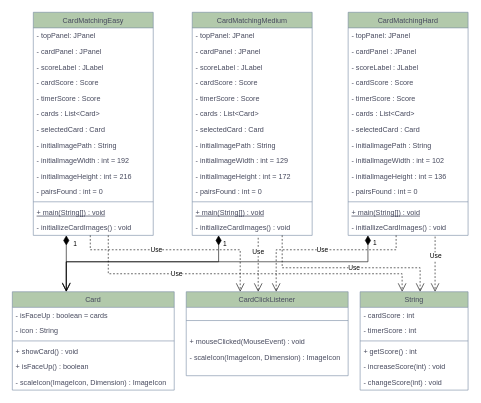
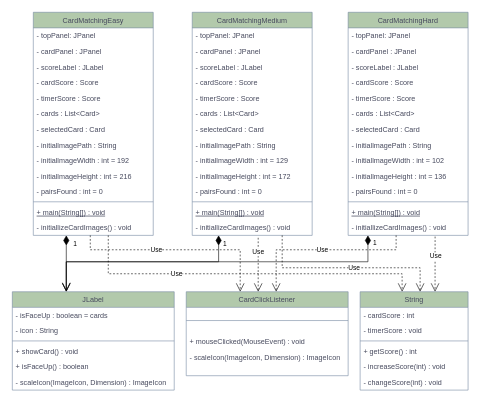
  <mxCell id="0" />
  <mxCell id="1" parent="0" />
  <mxCell id="2" value="CardMatchingEasy" style="swimlane;fontStyle=0;align=center;verticalAlign=top;childLayout=stackLayout;horizontal=1;startSize=26;horizontalStack=0;resizeParent=1;resizeLast=0;collapsible=1;marginBottom=0;rounded=0;shadow=0;strokeWidth=1;labelBackgroundColor=none;fillColor=#B2C9AB;strokeColor=#788AA3;fontColor=#46495D;" parent="1" vertex="1"><mxGeometry x="55" y="20" width="200" height="372" as="geometry"><mxRectangle x="230" y="140" width="160" height="26" as="alternateBounds" /></mxGeometry></mxCell>
  <mxCell id="3" value="- topPanel: JPanel&#10;" style="text;align=left;verticalAlign=top;spacingLeft=4;spacingRight=4;overflow=hidden;rotatable=0;points=[[0,0.5],[1,0.5]];portConstraint=eastwest;labelBackgroundColor=none;fontColor=#46495D;" parent="2" vertex="1"><mxGeometry y="26" width="200" height="26" as="geometry" /></mxCell>
  <mxCell id="4" value="- cardPanel : JPanel" style="text;align=left;verticalAlign=top;spacingLeft=4;spacingRight=4;overflow=hidden;rotatable=0;points=[[0,0.5],[1,0.5]];portConstraint=eastwest;rounded=0;shadow=0;html=0;labelBackgroundColor=none;fontColor=#46495D;" parent="2" vertex="1"><mxGeometry y="52" width="200" height="26" as="geometry" /></mxCell>
  <mxCell id="5" value="- scoreLabel : JLabel" style="text;align=left;verticalAlign=top;spacingLeft=4;spacingRight=4;overflow=hidden;rotatable=0;points=[[0,0.5],[1,0.5]];portConstraint=eastwest;rounded=0;shadow=0;html=0;labelBackgroundColor=none;fontColor=#46495D;" parent="2" vertex="1"><mxGeometry y="78" width="200" height="26" as="geometry" /></mxCell>
  <mxCell id="6" value="- cardScore : Score" style="text;align=left;verticalAlign=top;spacingLeft=4;spacingRight=4;overflow=hidden;rotatable=0;points=[[0,0.5],[1,0.5]];portConstraint=eastwest;rounded=0;shadow=0;html=0;labelBackgroundColor=none;fontColor=#46495D;" parent="2" vertex="1"><mxGeometry y="104" width="200" height="26" as="geometry" /></mxCell>
  <mxCell id="7" value="- timerScore : Score" style="text;align=left;verticalAlign=top;spacingLeft=4;spacingRight=4;overflow=hidden;rotatable=0;points=[[0,0.5],[1,0.5]];portConstraint=eastwest;rounded=0;shadow=0;html=0;labelBackgroundColor=none;fontColor=#46495D;" vertex="1" parent="2"><mxGeometry y="130" width="200" height="26" as="geometry" /></mxCell>
  <mxCell id="8" value="- cards : List&lt;Card&gt;" style="text;align=left;verticalAlign=top;spacingLeft=4;spacingRight=4;overflow=hidden;rotatable=0;points=[[0,0.5],[1,0.5]];portConstraint=eastwest;rounded=0;shadow=0;html=0;labelBackgroundColor=none;fontColor=#46495D;" parent="2" vertex="1"><mxGeometry y="156" width="200" height="26" as="geometry" /></mxCell>
  <mxCell id="9" value="- selectedCard : Card" style="text;align=left;verticalAlign=top;spacingLeft=4;spacingRight=4;overflow=hidden;rotatable=0;points=[[0,0.5],[1,0.5]];portConstraint=eastwest;rounded=0;shadow=0;html=0;labelBackgroundColor=none;fontColor=#46495D;" parent="2" vertex="1"><mxGeometry y="182" width="200" height="26" as="geometry" /></mxCell>
  <mxCell id="10" value="- initiallmagePath : String" style="text;align=left;verticalAlign=top;spacingLeft=4;spacingRight=4;overflow=hidden;rotatable=0;points=[[0,0.5],[1,0.5]];portConstraint=eastwest;rounded=0;shadow=0;html=0;labelBackgroundColor=none;fontColor=#46495D;" parent="2" vertex="1"><mxGeometry y="208" width="200" height="26" as="geometry" /></mxCell>
  <mxCell id="11" value="- initiallmageWidth : int = 192" style="text;align=left;verticalAlign=top;spacingLeft=4;spacingRight=4;overflow=hidden;rotatable=0;points=[[0,0.5],[1,0.5]];portConstraint=eastwest;rounded=0;shadow=0;html=0;labelBackgroundColor=none;fontColor=#46495D;" parent="2" vertex="1"><mxGeometry y="234" width="200" height="26" as="geometry" /></mxCell>
  <mxCell id="12" value="- initiallmageHeight : int = 216" style="text;align=left;verticalAlign=top;spacingLeft=4;spacingRight=4;overflow=hidden;rotatable=0;points=[[0,0.5],[1,0.5]];portConstraint=eastwest;rounded=0;shadow=0;html=0;labelBackgroundColor=none;fontColor=#46495D;" parent="2" vertex="1"><mxGeometry y="260" width="200" height="26" as="geometry" /></mxCell>
  <mxCell id="13" value="- pairsFound : int = 0" style="text;align=left;verticalAlign=top;spacingLeft=4;spacingRight=4;overflow=hidden;rotatable=0;points=[[0,0.5],[1,0.5]];portConstraint=eastwest;rounded=0;shadow=0;html=0;labelBackgroundColor=none;fontColor=#46495D;" vertex="1" parent="2"><mxGeometry y="286" width="200" height="26" as="geometry" /></mxCell>
  <mxCell id="14" value="" style="line;html=1;strokeWidth=1;align=left;verticalAlign=middle;spacingTop=-1;spacingLeft=3;spacingRight=3;rotatable=0;labelPosition=right;points=[];portConstraint=eastwest;labelBackgroundColor=none;fillColor=#B2C9AB;strokeColor=#788AA3;fontColor=#46495D;" parent="2" vertex="1"><mxGeometry y="312" width="200" height="8" as="geometry" /></mxCell>
  <mxCell id="15" value="+ main(String[]) : void" style="text;align=left;verticalAlign=top;spacingLeft=4;spacingRight=4;overflow=hidden;rotatable=0;points=[[0,0.5],[1,0.5]];portConstraint=eastwest;rounded=0;shadow=0;html=0;labelBackgroundColor=none;fontColor=#46495D;fontStyle=4" parent="2" vertex="1"><mxGeometry y="320" width="200" height="26" as="geometry" /></mxCell>
  <mxCell id="16" value="- initiallizeCardImages() : void" style="text;align=left;verticalAlign=top;spacingLeft=4;spacingRight=4;overflow=hidden;rotatable=0;points=[[0,0.5],[1,0.5]];portConstraint=eastwest;labelBackgroundColor=none;fontColor=#46495D;" parent="2" vertex="1"><mxGeometry y="346" width="200" height="26" as="geometry" /></mxCell>
- <mxCell id="17" value="Card" style="swimlane;fontStyle=0;align=center;verticalAlign=top;childLayout=stackLayout;horizontal=1;startSize=26;horizontalStack=0;resizeParent=1;resizeLast=0;collapsible=1;marginBottom=0;rounded=0;shadow=0;strokeWidth=1;labelBackgroundColor=none;fillColor=#B2C9AB;strokeColor=#788AA3;fontColor=#46495D;" parent="1" vertex="1"><mxGeometry x="20" y="486" width="270" height="164" as="geometry"><mxRectangle x="130" y="380" width="160" height="26" as="alternateBounds" /></mxGeometry></mxCell>
+ <mxCell id="17" value="JLabel" style="swimlane;fontStyle=0;align=center;verticalAlign=top;childLayout=stackLayout;horizontal=1;startSize=26;horizontalStack=0;resizeParent=1;resizeLast=0;collapsible=1;marginBottom=0;rounded=0;shadow=0;strokeWidth=1;labelBackgroundColor=none;fillColor=#B2C9AB;strokeColor=#788AA3;fontColor=#46495D;" parent="1" vertex="1"><mxGeometry x="20" y="486" width="270" height="164" as="geometry"><mxRectangle x="130" y="380" width="160" height="26" as="alternateBounds" /></mxGeometry></mxCell>
  <mxCell id="18" value="- isFaceUp : boolean = cards" style="text;align=left;verticalAlign=top;spacingLeft=4;spacingRight=4;overflow=hidden;rotatable=0;points=[[0,0.5],[1,0.5]];portConstraint=eastwest;labelBackgroundColor=none;fontColor=#46495D;" parent="17" vertex="1"><mxGeometry y="26" width="270" height="26" as="geometry" /></mxCell>
  <mxCell id="19" value="- icon : String" style="text;align=left;verticalAlign=top;spacingLeft=4;spacingRight=4;overflow=hidden;rotatable=0;points=[[0,0.5],[1,0.5]];portConstraint=eastwest;rounded=0;shadow=0;html=0;labelBackgroundColor=none;fontColor=#46495D;" parent="17" vertex="1"><mxGeometry y="52" width="270" height="26" as="geometry" /></mxCell>
  <mxCell id="20" value="" style="line;html=1;strokeWidth=1;align=left;verticalAlign=middle;spacingTop=-1;spacingLeft=3;spacingRight=3;rotatable=0;labelPosition=right;points=[];portConstraint=eastwest;labelBackgroundColor=none;fillColor=#B2C9AB;strokeColor=#788AA3;fontColor=#46495D;" parent="17" vertex="1"><mxGeometry y="78" width="270" height="8" as="geometry" /></mxCell>
  <mxCell id="21" value="+ showCard() : void" style="text;align=left;verticalAlign=top;spacingLeft=4;spacingRight=4;overflow=hidden;rotatable=0;points=[[0,0.5],[1,0.5]];portConstraint=eastwest;labelBackgroundColor=none;fontColor=#46495D;" vertex="1" parent="17"><mxGeometry y="86" width="270" height="26" as="geometry" /></mxCell>
  <mxCell id="22" value="+ isFaceUp() : boolean" style="text;align=left;verticalAlign=top;spacingLeft=4;spacingRight=4;overflow=hidden;rotatable=0;points=[[0,0.5],[1,0.5]];portConstraint=eastwest;labelBackgroundColor=none;fontColor=#46495D;" parent="17" vertex="1"><mxGeometry y="112" width="270" height="26" as="geometry" /></mxCell>
  <mxCell id="23" value="- scaleIcon(ImageIcon, Dimension) : ImageIcon" style="text;align=left;verticalAlign=top;spacingLeft=4;spacingRight=4;overflow=hidden;rotatable=0;points=[[0,0.5],[1,0.5]];portConstraint=eastwest;fontStyle=0;labelBackgroundColor=none;fontColor=#46495D;" parent="17" vertex="1"><mxGeometry y="138" width="270" height="26" as="geometry" /></mxCell>
  <mxCell id="24" value="CardClickListener" style="swimlane;fontStyle=0;align=center;verticalAlign=top;childLayout=stackLayout;horizontal=1;startSize=26;horizontalStack=0;resizeParent=1;resizeLast=0;collapsible=1;marginBottom=0;rounded=0;shadow=0;strokeWidth=1;labelBackgroundColor=none;fillColor=#B2C9AB;strokeColor=#788AA3;fontColor=#46495D;" parent="1" vertex="1"><mxGeometry x="310" y="486" width="270" height="140" as="geometry"><mxRectangle x="340" y="380" width="170" height="26" as="alternateBounds" /></mxGeometry></mxCell>
  <mxCell id="25" value="" style="line;html=1;strokeWidth=1;align=left;verticalAlign=middle;spacingTop=-1;spacingLeft=3;spacingRight=3;rotatable=0;labelPosition=right;points=[];portConstraint=eastwest;labelBackgroundColor=none;fillColor=none;strokeColor=#788AA3;fontColor=#46495D;" parent="24" vertex="1"><mxGeometry y="26" width="270" height="44" as="geometry" /></mxCell>
  <mxCell id="26" value="+ mouseClicked(MouseEvent) : void" style="text;align=left;verticalAlign=top;spacingLeft=4;spacingRight=4;overflow=hidden;rotatable=0;points=[[0,0.5],[1,0.5]];portConstraint=eastwest;labelBackgroundColor=none;fontColor=#46495D;" vertex="1" parent="24"><mxGeometry y="70" width="270" height="26" as="geometry" /></mxCell>
  <mxCell id="27" value="- scaleIcon(ImageIcon, Dimension) : ImageIcon" style="text;align=left;verticalAlign=top;spacingLeft=4;spacingRight=4;overflow=hidden;rotatable=0;points=[[0,0.5],[1,0.5]];portConstraint=eastwest;labelBackgroundColor=none;fontColor=#46495D;" parent="24" vertex="1"><mxGeometry y="96" width="270" height="26" as="geometry" /></mxCell>
  <mxCell id="28" value="String" style="swimlane;fontStyle=0;align=center;verticalAlign=top;childLayout=stackLayout;horizontal=1;startSize=26;horizontalStack=0;resizeParent=1;resizeLast=0;collapsible=1;marginBottom=0;rounded=0;shadow=0;strokeWidth=1;labelBackgroundColor=none;fillColor=#B2C9AB;strokeColor=#788AA3;fontColor=#46495D;" vertex="1" parent="1"><mxGeometry x="600" y="486" width="180" height="164" as="geometry"><mxRectangle x="130" y="380" width="160" height="26" as="alternateBounds" /></mxGeometry></mxCell>
  <mxCell id="29" value="- cardScore : int" style="text;align=left;verticalAlign=top;spacingLeft=4;spacingRight=4;overflow=hidden;rotatable=0;points=[[0,0.5],[1,0.5]];portConstraint=eastwest;labelBackgroundColor=none;fontColor=#46495D;" vertex="1" parent="28"><mxGeometry y="26" width="180" height="26" as="geometry" /></mxCell>
- <mxCell id="30" value="- timerScore : int" style="text;align=left;verticalAlign=top;spacingLeft=4;spacingRight=4;overflow=hidden;rotatable=0;points=[[0,0.5],[1,0.5]];portConstraint=eastwest;labelBackgroundColor=none;fontColor=#46495D;" vertex="1" parent="28"><mxGeometry y="52" width="180" height="26" as="geometry" /></mxCell>
+ <mxCell id="30" value="- timerScore : void" style="text;align=left;verticalAlign=top;spacingLeft=4;spacingRight=4;overflow=hidden;rotatable=0;points=[[0,0.5],[1,0.5]];portConstraint=eastwest;labelBackgroundColor=none;fontColor=#46495D;" vertex="1" parent="28"><mxGeometry y="52" width="180" height="26" as="geometry" /></mxCell>
  <mxCell id="31" value="" style="line;html=1;strokeWidth=1;align=left;verticalAlign=middle;spacingTop=-1;spacingLeft=3;spacingRight=3;rotatable=0;labelPosition=right;points=[];portConstraint=eastwest;labelBackgroundColor=none;fillColor=#B2C9AB;strokeColor=#788AA3;fontColor=#46495D;" vertex="1" parent="28"><mxGeometry y="78" width="180" height="8" as="geometry" /></mxCell>
  <mxCell id="32" value="+ getScore() : int" style="text;align=left;verticalAlign=top;spacingLeft=4;spacingRight=4;overflow=hidden;rotatable=0;points=[[0,0.5],[1,0.5]];portConstraint=eastwest;fontStyle=0;labelBackgroundColor=none;fontColor=#46495D;" vertex="1" parent="28"><mxGeometry y="86" width="180" height="26" as="geometry" /></mxCell>
  <mxCell id="33" value="- increaseScore(int) : void&#10;" style="text;align=left;verticalAlign=top;spacingLeft=4;spacingRight=4;overflow=hidden;rotatable=0;points=[[0,0.5],[1,0.5]];portConstraint=eastwest;labelBackgroundColor=none;fontColor=#46495D;" vertex="1" parent="28"><mxGeometry y="112" width="180" height="26" as="geometry" /></mxCell>
  <mxCell id="34" value="- changeScore(int) : void&#10;" style="text;align=left;verticalAlign=top;spacingLeft=4;spacingRight=4;overflow=hidden;rotatable=0;points=[[0,0.5],[1,0.5]];portConstraint=eastwest;labelBackgroundColor=none;fontColor=#46495D;" vertex="1" parent="28"><mxGeometry y="138" width="180" height="26" as="geometry" /></mxCell>
  <mxCell id="35" value="CardMatchingMedium" style="swimlane;fontStyle=0;align=center;verticalAlign=top;childLayout=stackLayout;horizontal=1;startSize=26;horizontalStack=0;resizeParent=1;resizeLast=0;collapsible=1;marginBottom=0;rounded=0;shadow=0;strokeWidth=1;labelBackgroundColor=none;fillColor=#B2C9AB;strokeColor=#788AA3;fontColor=#46495D;" vertex="1" parent="1"><mxGeometry x="320" y="20" width="200" height="372" as="geometry"><mxRectangle x="230" y="140" width="160" height="26" as="alternateBounds" /></mxGeometry></mxCell>
  <mxCell id="36" value="- topPanel: JPanel&#10;" style="text;align=left;verticalAlign=top;spacingLeft=4;spacingRight=4;overflow=hidden;rotatable=0;points=[[0,0.5],[1,0.5]];portConstraint=eastwest;labelBackgroundColor=none;fontColor=#46495D;" vertex="1" parent="35"><mxGeometry y="26" width="200" height="26" as="geometry" /></mxCell>
  <mxCell id="37" value="- cardPanel : JPanel" style="text;align=left;verticalAlign=top;spacingLeft=4;spacingRight=4;overflow=hidden;rotatable=0;points=[[0,0.5],[1,0.5]];portConstraint=eastwest;rounded=0;shadow=0;html=0;labelBackgroundColor=none;fontColor=#46495D;" vertex="1" parent="35"><mxGeometry y="52" width="200" height="26" as="geometry" /></mxCell>
  <mxCell id="38" value="- scoreLabel : JLabel" style="text;align=left;verticalAlign=top;spacingLeft=4;spacingRight=4;overflow=hidden;rotatable=0;points=[[0,0.5],[1,0.5]];portConstraint=eastwest;rounded=0;shadow=0;html=0;labelBackgroundColor=none;fontColor=#46495D;" vertex="1" parent="35"><mxGeometry y="78" width="200" height="26" as="geometry" /></mxCell>
  <mxCell id="39" value="- cardScore : Score" style="text;align=left;verticalAlign=top;spacingLeft=4;spacingRight=4;overflow=hidden;rotatable=0;points=[[0,0.5],[1,0.5]];portConstraint=eastwest;rounded=0;shadow=0;html=0;labelBackgroundColor=none;fontColor=#46495D;" vertex="1" parent="35"><mxGeometry y="104" width="200" height="26" as="geometry" /></mxCell>
  <mxCell id="40" value="- timerScore : Score" style="text;align=left;verticalAlign=top;spacingLeft=4;spacingRight=4;overflow=hidden;rotatable=0;points=[[0,0.5],[1,0.5]];portConstraint=eastwest;rounded=0;shadow=0;html=0;labelBackgroundColor=none;fontColor=#46495D;" vertex="1" parent="35"><mxGeometry y="130" width="200" height="26" as="geometry" /></mxCell>
  <mxCell id="41" value="- cards : List&lt;Card&gt;" style="text;align=left;verticalAlign=top;spacingLeft=4;spacingRight=4;overflow=hidden;rotatable=0;points=[[0,0.5],[1,0.5]];portConstraint=eastwest;rounded=0;shadow=0;html=0;labelBackgroundColor=none;fontColor=#46495D;" vertex="1" parent="35"><mxGeometry y="156" width="200" height="26" as="geometry" /></mxCell>
  <mxCell id="42" value="- selectedCard : Card" style="text;align=left;verticalAlign=top;spacingLeft=4;spacingRight=4;overflow=hidden;rotatable=0;points=[[0,0.5],[1,0.5]];portConstraint=eastwest;rounded=0;shadow=0;html=0;labelBackgroundColor=none;fontColor=#46495D;" vertex="1" parent="35"><mxGeometry y="182" width="200" height="26" as="geometry" /></mxCell>
  <mxCell id="43" value="- initiallmagePath : String" style="text;align=left;verticalAlign=top;spacingLeft=4;spacingRight=4;overflow=hidden;rotatable=0;points=[[0,0.5],[1,0.5]];portConstraint=eastwest;rounded=0;shadow=0;html=0;labelBackgroundColor=none;fontColor=#46495D;" vertex="1" parent="35"><mxGeometry y="208" width="200" height="26" as="geometry" /></mxCell>
  <mxCell id="44" value="- initiallmageWidth : int = 129" style="text;align=left;verticalAlign=top;spacingLeft=4;spacingRight=4;overflow=hidden;rotatable=0;points=[[0,0.5],[1,0.5]];portConstraint=eastwest;rounded=0;shadow=0;html=0;labelBackgroundColor=none;fontColor=#46495D;" vertex="1" parent="35"><mxGeometry y="234" width="200" height="26" as="geometry" /></mxCell>
  <mxCell id="45" value="- initiallmageHeight : int = 172" style="text;align=left;verticalAlign=top;spacingLeft=4;spacingRight=4;overflow=hidden;rotatable=0;points=[[0,0.5],[1,0.5]];portConstraint=eastwest;rounded=0;shadow=0;html=0;labelBackgroundColor=none;fontColor=#46495D;" vertex="1" parent="35"><mxGeometry y="260" width="200" height="26" as="geometry" /></mxCell>
  <mxCell id="46" value="- pairsFound : int = 0" style="text;align=left;verticalAlign=top;spacingLeft=4;spacingRight=4;overflow=hidden;rotatable=0;points=[[0,0.5],[1,0.5]];portConstraint=eastwest;rounded=0;shadow=0;html=0;labelBackgroundColor=none;fontColor=#46495D;" vertex="1" parent="35"><mxGeometry y="286" width="200" height="26" as="geometry" /></mxCell>
  <mxCell id="47" value="" style="line;html=1;strokeWidth=1;align=left;verticalAlign=middle;spacingTop=-1;spacingLeft=3;spacingRight=3;rotatable=0;labelPosition=right;points=[];portConstraint=eastwest;labelBackgroundColor=none;fillColor=#B2C9AB;strokeColor=#788AA3;fontColor=#46495D;" vertex="1" parent="35"><mxGeometry y="312" width="200" height="8" as="geometry" /></mxCell>
  <mxCell id="48" value="+ main(String[]) : void" style="text;align=left;verticalAlign=top;spacingLeft=4;spacingRight=4;overflow=hidden;rotatable=0;points=[[0,0.5],[1,0.5]];portConstraint=eastwest;rounded=0;shadow=0;html=0;labelBackgroundColor=none;fontColor=#46495D;fontStyle=4" vertex="1" parent="35"><mxGeometry y="320" width="200" height="26" as="geometry" /></mxCell>
  <mxCell id="49" value="- initiallizeCardImages() : void" style="text;align=left;verticalAlign=top;spacingLeft=4;spacingRight=4;overflow=hidden;rotatable=0;points=[[0,0.5],[1,0.5]];portConstraint=eastwest;labelBackgroundColor=none;fontColor=#46495D;" vertex="1" parent="35"><mxGeometry y="346" width="200" height="26" as="geometry" /></mxCell>
  <mxCell id="50" value="CardMatchingHard" style="swimlane;fontStyle=0;align=center;verticalAlign=top;childLayout=stackLayout;horizontal=1;startSize=26;horizontalStack=0;resizeParent=1;resizeLast=0;collapsible=1;marginBottom=0;rounded=0;shadow=0;strokeWidth=1;labelBackgroundColor=none;fillColor=#B2C9AB;strokeColor=#788AA3;fontColor=#46495D;" vertex="1" parent="1"><mxGeometry x="580" y="20" width="200" height="372" as="geometry"><mxRectangle x="230" y="140" width="160" height="26" as="alternateBounds" /></mxGeometry></mxCell>
  <mxCell id="51" value="- topPanel: JPanel&#10;" style="text;align=left;verticalAlign=top;spacingLeft=4;spacingRight=4;overflow=hidden;rotatable=0;points=[[0,0.5],[1,0.5]];portConstraint=eastwest;labelBackgroundColor=none;fontColor=#46495D;" vertex="1" parent="50"><mxGeometry y="26" width="200" height="26" as="geometry" /></mxCell>
  <mxCell id="52" value="- cardPanel : JPanel" style="text;align=left;verticalAlign=top;spacingLeft=4;spacingRight=4;overflow=hidden;rotatable=0;points=[[0,0.5],[1,0.5]];portConstraint=eastwest;rounded=0;shadow=0;html=0;labelBackgroundColor=none;fontColor=#46495D;" vertex="1" parent="50"><mxGeometry y="52" width="200" height="26" as="geometry" /></mxCell>
  <mxCell id="53" value="- scoreLabel : JLabel" style="text;align=left;verticalAlign=top;spacingLeft=4;spacingRight=4;overflow=hidden;rotatable=0;points=[[0,0.5],[1,0.5]];portConstraint=eastwest;rounded=0;shadow=0;html=0;labelBackgroundColor=none;fontColor=#46495D;" vertex="1" parent="50"><mxGeometry y="78" width="200" height="26" as="geometry" /></mxCell>
  <mxCell id="54" value="- cardScore : Score" style="text;align=left;verticalAlign=top;spacingLeft=4;spacingRight=4;overflow=hidden;rotatable=0;points=[[0,0.5],[1,0.5]];portConstraint=eastwest;rounded=0;shadow=0;html=0;labelBackgroundColor=none;fontColor=#46495D;" vertex="1" parent="50"><mxGeometry y="104" width="200" height="26" as="geometry" /></mxCell>
  <mxCell id="55" value="- timerScore : Score" style="text;align=left;verticalAlign=top;spacingLeft=4;spacingRight=4;overflow=hidden;rotatable=0;points=[[0,0.5],[1,0.5]];portConstraint=eastwest;rounded=0;shadow=0;html=0;labelBackgroundColor=none;fontColor=#46495D;" vertex="1" parent="50"><mxGeometry y="130" width="200" height="26" as="geometry" /></mxCell>
  <mxCell id="56" value="- cards : List&lt;Card&gt;" style="text;align=left;verticalAlign=top;spacingLeft=4;spacingRight=4;overflow=hidden;rotatable=0;points=[[0,0.5],[1,0.5]];portConstraint=eastwest;rounded=0;shadow=0;html=0;labelBackgroundColor=none;fontColor=#46495D;" vertex="1" parent="50"><mxGeometry y="156" width="200" height="26" as="geometry" /></mxCell>
  <mxCell id="57" value="- selectedCard : Card" style="text;align=left;verticalAlign=top;spacingLeft=4;spacingRight=4;overflow=hidden;rotatable=0;points=[[0,0.5],[1,0.5]];portConstraint=eastwest;rounded=0;shadow=0;html=0;labelBackgroundColor=none;fontColor=#46495D;" vertex="1" parent="50"><mxGeometry y="182" width="200" height="26" as="geometry" /></mxCell>
  <mxCell id="58" value="- initiallmagePath : String" style="text;align=left;verticalAlign=top;spacingLeft=4;spacingRight=4;overflow=hidden;rotatable=0;points=[[0,0.5],[1,0.5]];portConstraint=eastwest;rounded=0;shadow=0;html=0;labelBackgroundColor=none;fontColor=#46495D;" vertex="1" parent="50"><mxGeometry y="208" width="200" height="26" as="geometry" /></mxCell>
  <mxCell id="59" value="- initiallmageWidth : int = 102" style="text;align=left;verticalAlign=top;spacingLeft=4;spacingRight=4;overflow=hidden;rotatable=0;points=[[0,0.5],[1,0.5]];portConstraint=eastwest;rounded=0;shadow=0;html=0;labelBackgroundColor=none;fontColor=#46495D;" vertex="1" parent="50"><mxGeometry y="234" width="200" height="26" as="geometry" /></mxCell>
  <mxCell id="60" value="- initiallmageHeight : int = 136" style="text;align=left;verticalAlign=top;spacingLeft=4;spacingRight=4;overflow=hidden;rotatable=0;points=[[0,0.5],[1,0.5]];portConstraint=eastwest;rounded=0;shadow=0;html=0;labelBackgroundColor=none;fontColor=#46495D;" vertex="1" parent="50"><mxGeometry y="260" width="200" height="26" as="geometry" /></mxCell>
  <mxCell id="61" value="- pairsFound : int = 0" style="text;align=left;verticalAlign=top;spacingLeft=4;spacingRight=4;overflow=hidden;rotatable=0;points=[[0,0.5],[1,0.5]];portConstraint=eastwest;rounded=0;shadow=0;html=0;labelBackgroundColor=none;fontColor=#46495D;" vertex="1" parent="50"><mxGeometry y="286" width="200" height="26" as="geometry" /></mxCell>
  <mxCell id="62" value="" style="line;html=1;strokeWidth=1;align=left;verticalAlign=middle;spacingTop=-1;spacingLeft=3;spacingRight=3;rotatable=0;labelPosition=right;points=[];portConstraint=eastwest;labelBackgroundColor=none;fillColor=#B2C9AB;strokeColor=#788AA3;fontColor=#46495D;" vertex="1" parent="50"><mxGeometry y="312" width="200" height="8" as="geometry" /></mxCell>
  <mxCell id="63" value="+ main(String[]) : void" style="text;align=left;verticalAlign=top;spacingLeft=4;spacingRight=4;overflow=hidden;rotatable=0;points=[[0,0.5],[1,0.5]];portConstraint=eastwest;rounded=0;shadow=0;html=0;labelBackgroundColor=none;fontColor=#46495D;fontStyle=4" vertex="1" parent="50"><mxGeometry y="320" width="200" height="26" as="geometry" /></mxCell>
  <mxCell id="64" value="- initiallizeCardImages() : void" style="text;align=left;verticalAlign=top;spacingLeft=4;spacingRight=4;overflow=hidden;rotatable=0;points=[[0,0.5],[1,0.5]];portConstraint=eastwest;labelBackgroundColor=none;fontColor=#46495D;" vertex="1" parent="50"><mxGeometry y="346" width="200" height="26" as="geometry" /></mxCell>
  <mxCell id="65" value="1" style="endArrow=open;html=1;endSize=12;startArrow=diamondThin;startSize=14;startFill=1;edgeStyle=orthogonalEdgeStyle;align=left;verticalAlign=bottom;rounded=0;" edge="1" parent="1"><mxGeometry x="-0.484" y="10" relative="1" as="geometry"><mxPoint x="110" y="392" as="sourcePoint" /><mxPoint x="110" y="485" as="targetPoint" /><mxPoint as="offset" /></mxGeometry></mxCell>
  <mxCell id="66" value="1" style="endArrow=open;html=1;endSize=12;startArrow=diamondThin;startSize=14;startFill=1;edgeStyle=orthogonalEdgeStyle;align=left;verticalAlign=bottom;rounded=0;" edge="1" parent="1"><mxGeometry x="-0.928" y="7" relative="1" as="geometry"><mxPoint x="613" y="392" as="sourcePoint" /><mxPoint x="110" y="486" as="targetPoint" /><Array as="points"><mxPoint x="613" y="436" /><mxPoint x="110" y="436" /><mxPoint x="110" y="486" /></Array><mxPoint as="offset" /></mxGeometry></mxCell>
  <mxCell id="67" value="1" style="endArrow=open;html=1;endSize=12;startArrow=diamondThin;startSize=14;startFill=1;edgeStyle=orthogonalEdgeStyle;align=left;verticalAlign=bottom;rounded=0;" edge="1" parent="1"><mxGeometry x="-0.862" y="6" relative="1" as="geometry"><mxPoint x="364" y="392" as="sourcePoint" /><mxPoint x="110" y="486" as="targetPoint" /><Array as="points"><mxPoint x="364" y="436" /><mxPoint x="110" y="436" /></Array><mxPoint as="offset" /></mxGeometry></mxCell>
  <mxCell id="68" value="Use" style="endArrow=open;endSize=12;dashed=1;html=1;rounded=0;" edge="1" parent="1"><mxGeometry x="-0.221" width="160" relative="1" as="geometry"><mxPoint x="150" y="392" as="sourcePoint" /><mxPoint x="400" y="486" as="targetPoint" /><Array as="points"><mxPoint x="150" y="416" /><mxPoint x="400" y="416" /></Array><mxPoint as="offset" /></mxGeometry></mxCell>
  <mxCell id="69" value="Use" style="endArrow=open;endSize=12;dashed=1;html=1;rounded=0;entryX=0.47;entryY=0;entryDx=0;entryDy=0;entryPerimeter=0;" edge="1" parent="1"><mxGeometry x="-0.474" width="160" relative="1" as="geometry"><mxPoint x="430" y="396" as="sourcePoint" /><mxPoint x="430" y="486" as="targetPoint" /><mxPoint as="offset" /></mxGeometry></mxCell>
  <mxCell id="70" value="Use" style="endArrow=open;endSize=12;dashed=1;html=1;rounded=0;" edge="1" parent="1"><mxGeometry width="160" relative="1" as="geometry"><mxPoint x="660" y="392" as="sourcePoint" /><mxPoint x="460" y="486" as="targetPoint" /><Array as="points"><mxPoint x="660" y="416" /><mxPoint x="460" y="416" /></Array></mxGeometry></mxCell>
  <mxCell id="71" value="Use" style="endArrow=open;endSize=12;dashed=1;html=1;rounded=0;" edge="1" parent="1"><mxGeometry x="-0.391" width="160" relative="1" as="geometry"><mxPoint x="180" y="392" as="sourcePoint" /><mxPoint x="670" y="486" as="targetPoint" /><Array as="points"><mxPoint x="180" y="456" /><mxPoint x="670" y="456" /></Array><mxPoint as="offset" /></mxGeometry></mxCell>
  <mxCell id="72" value="Use" style="endArrow=open;endSize=12;dashed=1;html=1;rounded=0;entryX=0.5;entryY=0;entryDx=0;entryDy=0;" edge="1" parent="1"><mxGeometry x="0.074" width="160" relative="1" as="geometry"><mxPoint x="470" y="392" as="sourcePoint" /><mxPoint x="700" y="486" as="targetPoint" /><Array as="points"><mxPoint x="470" y="446" /><mxPoint x="700" y="446" /></Array><mxPoint as="offset" /></mxGeometry></mxCell>
  <mxCell id="73" value="Use" style="endArrow=open;endSize=12;dashed=1;html=1;rounded=0;entryX=0.694;entryY=0;entryDx=0;entryDy=0;entryPerimeter=0;exitX=0.725;exitY=1.077;exitDx=0;exitDy=0;exitPerimeter=0;" edge="1" parent="1" source="64" target="28"><mxGeometry x="-0.276" y="1" width="160" relative="1" as="geometry"><mxPoint x="725" y="396" as="sourcePoint" /><mxPoint x="890" y="392" as="targetPoint" /><mxPoint as="offset" /></mxGeometry></mxCell>
